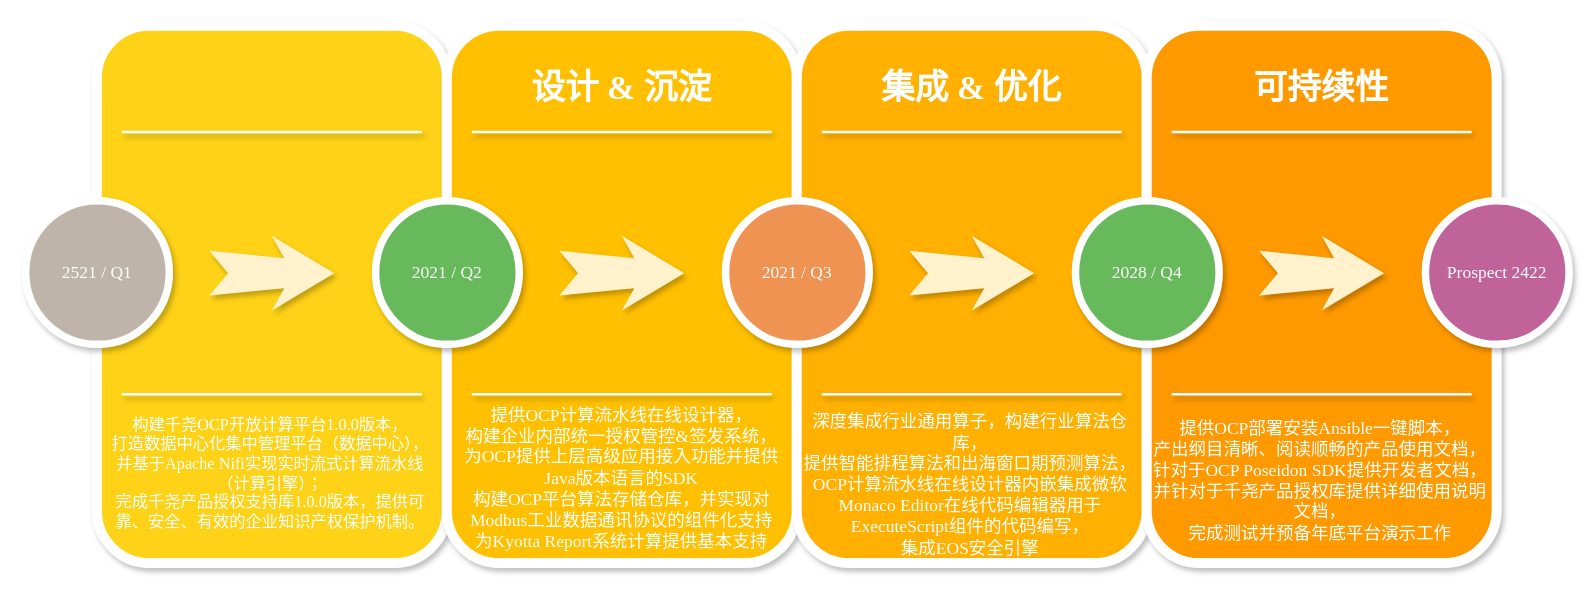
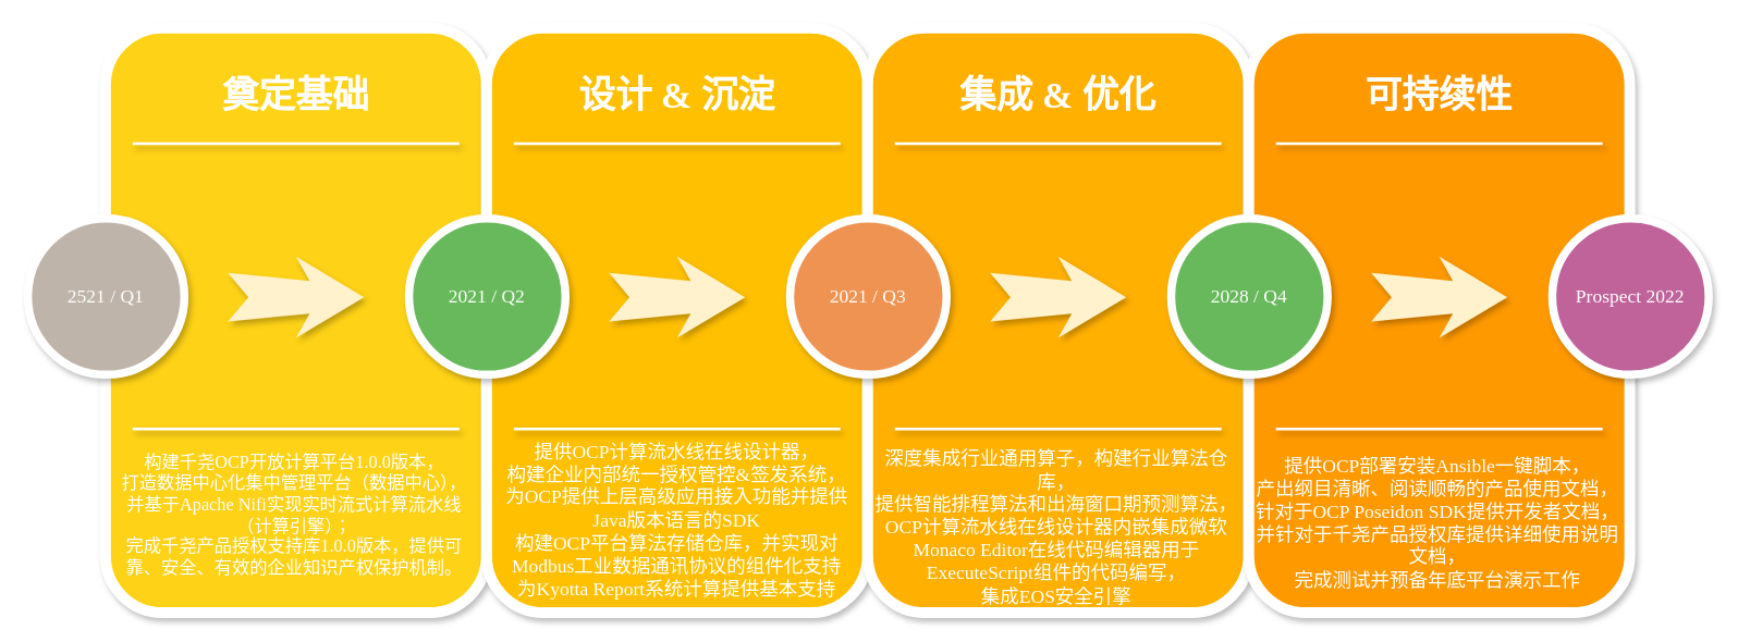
  <mxCell id="0" />
  <mxCell id="1" parent="0" />
  <mxCell id="2" value="" style="whiteSpace=wrap;html=1;rounded=1;shadow=1;strokeWidth=8;fontSize=20;align=center;fillColor=#FED217;strokeColor=#FFFFFF;fontFamily=Noto Sans SC;fontSource=https%3A%2F%2Ffonts.googleapis.com%2Fcss%3Ffamily%3DNoto%2BSans%2BSC;" parent="1" vertex="1"><mxGeometry x="77" y="20" width="280" height="430" as="geometry" /></mxCell>
+ <mxCell id="3" value="奠定基础" style="text;html=1;strokeColor=none;fillColor=none;align=center;verticalAlign=middle;whiteSpace=wrap;rounded=0;shadow=1;fontSize=27;fontColor=#FFFFFF;fontStyle=1;fontFamily=Noto Sans SC;fontSource=https%3A%2F%2Ffonts.googleapis.com%2Fcss%3Ffamily%3DNoto%2BSans%2BSC;" parent="1" vertex="1"><mxGeometry x="77" y="40" width="280" height="60" as="geometry" /></mxCell>
  <mxCell id="4" value="&lt;div style=&quot;font-size: 13px&quot;&gt;&lt;font style=&quot;font-size: 13px&quot;&gt;构建千尧OCP开放计算平台1.0.0版本，&lt;/font&gt;&lt;/div&gt;&lt;div style=&quot;font-size: 13px&quot;&gt;&lt;font style=&quot;font-size: 13px&quot;&gt;打造数据中心化集中管理平台（数据中心），&lt;/font&gt;&lt;/div&gt;&lt;div style=&quot;font-size: 13px&quot;&gt;&lt;font style=&quot;font-size: 13px&quot;&gt;并基于Apache Nifi实现实时流式计算流水线（计算引擎）；&lt;/font&gt;&lt;/div&gt;&lt;div style=&quot;font-size: 13px&quot;&gt;&lt;font style=&quot;font-size: 13px&quot;&gt;完成千尧产品授权支持库1.0.0版本，提供可靠、安全、有效的企业知识产权保护机制。&lt;/font&gt;&lt;/div&gt;" style="text;html=1;strokeColor=none;fillColor=none;align=center;verticalAlign=middle;whiteSpace=wrap;rounded=0;shadow=1;fontSize=14;fontColor=#FFFFFF;fontFamily=Noto Sans SC;fontSource=https%3A%2F%2Ffonts.googleapis.com%2Fcss%3Ffamily%3DNoto%2BSans%2BSC;" parent="1" vertex="1"><mxGeometry x="81" y="325" width="270" height="105" as="geometry" /></mxCell>
  <mxCell id="5" value="" style="line;strokeWidth=2;html=1;rounded=0;shadow=1;fontSize=27;align=center;fillColor=none;strokeColor=#FFFFFF;fontFamily=Noto Sans SC;fontSource=https%3A%2F%2Ffonts.googleapis.com%2Fcss%3Ffamily%3DNoto%2BSans%2BSC;" parent="1" vertex="1"><mxGeometry x="97" y="100" width="240" height="10" as="geometry" /></mxCell>
  <mxCell id="6" value="" style="line;strokeWidth=2;html=1;rounded=0;shadow=1;fontSize=27;align=center;fillColor=none;strokeColor=#FFFFFF;fontFamily=Noto Sans SC;fontSource=https%3A%2F%2Ffonts.googleapis.com%2Fcss%3Ffamily%3DNoto%2BSans%2BSC;" parent="1" vertex="1"><mxGeometry x="97" y="310" width="240" height="10" as="geometry" /></mxCell>
  <mxCell id="7" value="2521 / Q1" style="ellipse;whiteSpace=wrap;html=1;rounded=0;shadow=1;strokeWidth=6;fontSize=14;align=center;fillColor=#BFB4A9;strokeColor=#FFFFFF;fontColor=#FFFFFF;fontFamily=Noto Sans SC;fontSource=https%3A%2F%2Ffonts.googleapis.com%2Fcss%3Ffamily%3DNoto%2BSans%2BSC;" parent="1" vertex="1"><mxGeometry x="20" y="160" width="115" height="115" as="geometry" /></mxCell>
  <mxCell id="8" value="" style="html=1;shadow=1;dashed=0;align=center;verticalAlign=middle;shape=mxgraph.arrows2.stylisedArrow;dy=0.6;dx=40;notch=15;feather=0.4;rounded=0;strokeWidth=1;fontSize=27;strokeColor=none;fillColor=#fff2cc;fontFamily=Noto Sans SC;fontSource=https%3A%2F%2Ffonts.googleapis.com%2Fcss%3Ffamily%3DNoto%2BSans%2BSC;" parent="1" vertex="1"><mxGeometry x="167" y="188" width="100" height="60" as="geometry" /></mxCell>
  <mxCell id="9" value="" style="whiteSpace=wrap;html=1;rounded=1;shadow=1;strokeWidth=8;fontSize=20;align=center;fillColor=#FFC001;strokeColor=#FFFFFF;fontFamily=Noto Sans SC;fontSource=https%3A%2F%2Ffonts.googleapis.com%2Fcss%3Ffamily%3DNoto%2BSans%2BSC;" parent="1" vertex="1"><mxGeometry x="357" y="20" width="280" height="430" as="geometry" /></mxCell>
  <mxCell id="10" value="设计 &amp;amp; 沉淀" style="text;html=1;strokeColor=none;fillColor=none;align=center;verticalAlign=middle;whiteSpace=wrap;rounded=0;shadow=1;fontSize=27;fontColor=#FFFFFF;fontStyle=1;fontFamily=Noto Sans SC;fontSource=https%3A%2F%2Ffonts.googleapis.com%2Fcss%3Ffamily%3DNoto%2BSans%2BSC;" parent="1" vertex="1"><mxGeometry x="357" y="40" width="280" height="60" as="geometry" /></mxCell>
  <mxCell id="11" value="&lt;div&gt;提供OCP计算流水线在线设计器，&lt;/div&gt;&lt;div&gt;构建企业内部统一授权管控&amp;amp;签发系统，&lt;/div&gt;&lt;div&gt;为OCP提供上层高级应用接入功能并提供Java版本语言的SDK&lt;/div&gt;&lt;div&gt;构建OCP平台算法存储仓库，并实现对Modbus工业数据通讯协议的组件化支持&lt;/div&gt;&lt;div&gt;为Kyotta Report系统计算提供基本支持&lt;/div&gt;" style="text;html=1;strokeColor=none;fillColor=none;align=center;verticalAlign=middle;whiteSpace=wrap;rounded=0;shadow=1;fontSize=14;fontColor=#FFFFFF;fontFamily=Noto Sans SC;fontSource=https%3A%2F%2Ffonts.googleapis.com%2Fcss%3Ffamily%3DNoto%2BSans%2BSC;" parent="1" vertex="1"><mxGeometry x="362" y="345" width="270" height="75" as="geometry" /></mxCell>
  <mxCell id="12" value="" style="line;strokeWidth=2;html=1;rounded=0;shadow=1;fontSize=27;align=center;fillColor=none;strokeColor=#FFFFFF;fontFamily=Noto Sans SC;fontSource=https%3A%2F%2Ffonts.googleapis.com%2Fcss%3Ffamily%3DNoto%2BSans%2BSC;" parent="1" vertex="1"><mxGeometry x="377" y="100" width="240" height="10" as="geometry" /></mxCell>
  <mxCell id="13" value="" style="line;strokeWidth=2;html=1;rounded=0;shadow=1;fontSize=27;align=center;fillColor=none;strokeColor=#FFFFFF;fontFamily=Noto Sans SC;fontSource=https%3A%2F%2Ffonts.googleapis.com%2Fcss%3Ffamily%3DNoto%2BSans%2BSC;" parent="1" vertex="1"><mxGeometry x="377" y="310" width="240" height="10" as="geometry" /></mxCell>
  <mxCell id="14" value="2021 / Q2" style="ellipse;whiteSpace=wrap;html=1;rounded=0;shadow=1;strokeWidth=6;fontSize=14;align=center;fillColor=#68b85c;strokeColor=#FFFFFF;fontColor=#FFFFFF;fontFamily=Noto Sans SC;fontSource=https%3A%2F%2Ffonts.googleapis.com%2Fcss%3Ffamily%3DNoto%2BSans%2BSC;" parent="1" vertex="1"><mxGeometry x="300" y="160" width="115" height="115" as="geometry" /></mxCell>
  <mxCell id="15" value="" style="html=1;shadow=1;dashed=0;align=center;verticalAlign=middle;shape=mxgraph.arrows2.stylisedArrow;dy=0.6;dx=40;notch=15;feather=0.4;rounded=0;strokeWidth=1;fontSize=27;strokeColor=none;fillColor=#fff2cc;fontFamily=Noto Sans SC;fontSource=https%3A%2F%2Ffonts.googleapis.com%2Fcss%3Ffamily%3DNoto%2BSans%2BSC;" parent="1" vertex="1"><mxGeometry x="447" y="188" width="100" height="60" as="geometry" /></mxCell>
  <mxCell id="16" value="" style="whiteSpace=wrap;html=1;rounded=1;shadow=1;strokeWidth=8;fontSize=20;align=center;fillColor=#FFB001;strokeColor=#FFFFFF;fontFamily=Noto Sans SC;fontSource=https%3A%2F%2Ffonts.googleapis.com%2Fcss%3Ffamily%3DNoto%2BSans%2BSC;" parent="1" vertex="1"><mxGeometry x="637" y="20" width="280" height="430" as="geometry" /></mxCell>
  <mxCell id="17" value="集成 &amp;amp; 优化" style="text;html=1;strokeColor=none;fillColor=none;align=center;verticalAlign=middle;whiteSpace=wrap;rounded=0;shadow=1;fontSize=27;fontColor=#FFFFFF;fontStyle=1;fontFamily=Noto Sans SC;fontSource=https%3A%2F%2Ffonts.googleapis.com%2Fcss%3Ffamily%3DNoto%2BSans%2BSC;" parent="1" vertex="1"><mxGeometry x="637" y="40" width="280" height="60" as="geometry" /></mxCell>
  <mxCell id="18" value="&lt;div&gt;深度集成行业通用算子，构建行业算法仓库，&lt;/div&gt;&lt;div&gt;提供智能排程算法和出海窗口期预测算法，&lt;/div&gt;&lt;div&gt;OCP计算流水线在线设计器内嵌集成微软Monaco Editor在线代码编辑器用于ExecuteScript组件的代码编写，&lt;/div&gt;&lt;div&gt;集成EOS安全引擎&lt;/div&gt;" style="text;html=1;strokeColor=none;fillColor=none;align=center;verticalAlign=middle;whiteSpace=wrap;rounded=0;shadow=1;fontSize=14;fontColor=#FFFFFF;fontFamily=Noto Sans SC;fontSource=https%3A%2F%2Ffonts.googleapis.com%2Fcss%3Ffamily%3DNoto%2BSans%2BSC;" parent="1" vertex="1"><mxGeometry x="641" y="345" width="270" height="85" as="geometry" /></mxCell>
  <mxCell id="19" value="" style="line;strokeWidth=2;html=1;rounded=0;shadow=1;fontSize=27;align=center;fillColor=none;strokeColor=#FFFFFF;fontFamily=Noto Sans SC;fontSource=https%3A%2F%2Ffonts.googleapis.com%2Fcss%3Ffamily%3DNoto%2BSans%2BSC;" parent="1" vertex="1"><mxGeometry x="657" y="100" width="240" height="10" as="geometry" /></mxCell>
  <mxCell id="20" value="" style="line;strokeWidth=2;html=1;rounded=0;shadow=1;fontSize=27;align=center;fillColor=none;strokeColor=#FFFFFF;fontFamily=Noto Sans SC;fontSource=https%3A%2F%2Ffonts.googleapis.com%2Fcss%3Ffamily%3DNoto%2BSans%2BSC;" parent="1" vertex="1"><mxGeometry x="657" y="310" width="240" height="10" as="geometry" /></mxCell>
  <mxCell id="21" value="2021 / Q3" style="ellipse;whiteSpace=wrap;html=1;rounded=0;shadow=1;strokeWidth=6;fontSize=14;align=center;fillColor=#EF9353;strokeColor=#FFFFFF;fontColor=#FFFFFF;fontFamily=Noto Sans SC;fontSource=https%3A%2F%2Ffonts.googleapis.com%2Fcss%3Ffamily%3DNoto%2BSans%2BSC;" parent="1" vertex="1"><mxGeometry x="580" y="160" width="115" height="115" as="geometry" /></mxCell>
  <mxCell id="22" value="" style="html=1;shadow=1;dashed=0;align=center;verticalAlign=middle;shape=mxgraph.arrows2.stylisedArrow;dy=0.6;dx=40;notch=15;feather=0.4;rounded=0;strokeWidth=1;fontSize=27;strokeColor=none;fillColor=#fff2cc;fontFamily=Noto Sans SC;fontSource=https%3A%2F%2Ffonts.googleapis.com%2Fcss%3Ffamily%3DNoto%2BSans%2BSC;" parent="1" vertex="1"><mxGeometry x="727" y="188" width="100" height="60" as="geometry" /></mxCell>
  <mxCell id="23" value="" style="whiteSpace=wrap;html=1;rounded=1;shadow=1;strokeWidth=8;fontSize=20;align=center;fillColor=#FE9900;strokeColor=#FFFFFF;fontFamily=Noto Sans SC;fontSource=https%3A%2F%2Ffonts.googleapis.com%2Fcss%3Ffamily%3DNoto%2BSans%2BSC;" parent="1" vertex="1"><mxGeometry x="917" y="20" width="280" height="430" as="geometry" /></mxCell>
  <mxCell id="24" value="可持续性" style="text;html=1;strokeColor=none;fillColor=none;align=center;verticalAlign=middle;whiteSpace=wrap;rounded=0;shadow=1;fontSize=27;fontColor=#FFFFFF;fontStyle=1;fontFamily=Noto Sans SC;fontSource=https%3A%2F%2Ffonts.googleapis.com%2Fcss%3Ffamily%3DNoto%2BSans%2BSC;" parent="1" vertex="1"><mxGeometry x="917" y="40" width="280" height="60" as="geometry" /></mxCell>
  <mxCell id="25" value="&lt;div&gt;提供OCP部署安装Ansible一键脚本，&lt;/div&gt;&lt;div&gt;产出纲目清晰、阅读顺畅的产品使用文档，&lt;/div&gt;&lt;div&gt;针对于OCP Poseidon SDK提供开发者文档，&lt;/div&gt;&lt;div&gt;并针对于千尧产品授权库提供详细使用说明文档，&lt;/div&gt;&lt;div&gt;完成测试并预备年底平台演示工作&lt;/div&gt;" style="text;html=1;strokeColor=none;fillColor=none;align=center;verticalAlign=middle;whiteSpace=wrap;rounded=0;shadow=1;fontSize=14;fontColor=#FFFFFF;fontFamily=Noto Sans SC;fontSource=https%3A%2F%2Ffonts.googleapis.com%2Fcss%3Ffamily%3DNoto%2BSans%2BSC;" parent="1" vertex="1"><mxGeometry x="921" y="340" width="270" height="90" as="geometry" /></mxCell>
  <mxCell id="26" value="" style="line;strokeWidth=2;html=1;rounded=0;shadow=1;fontSize=27;align=center;fillColor=none;strokeColor=#FFFFFF;fontFamily=Noto Sans SC;fontSource=https%3A%2F%2Ffonts.googleapis.com%2Fcss%3Ffamily%3DNoto%2BSans%2BSC;" parent="1" vertex="1"><mxGeometry x="937" y="100" width="240" height="10" as="geometry" /></mxCell>
  <mxCell id="27" value="" style="line;strokeWidth=2;html=1;rounded=0;shadow=1;fontSize=27;align=center;fillColor=none;strokeColor=#FFFFFF;fontFamily=Noto Sans SC;fontSource=https%3A%2F%2Ffonts.googleapis.com%2Fcss%3Ffamily%3DNoto%2BSans%2BSC;" parent="1" vertex="1"><mxGeometry x="937" y="310" width="240" height="10" as="geometry" /></mxCell>
  <mxCell id="28" value="2028 / Q4" style="ellipse;whiteSpace=wrap;html=1;rounded=0;shadow=1;strokeWidth=6;fontSize=14;align=center;fillColor=#68B85C;strokeColor=#FFFFFF;fontColor=#FFFFFF;fontFamily=Noto Sans SC;fontSource=https%3A%2F%2Ffonts.googleapis.com%2Fcss%3Ffamily%3DNoto%2BSans%2BSC;" parent="1" vertex="1"><mxGeometry x="860" y="160" width="115" height="115" as="geometry" /></mxCell>
  <mxCell id="29" value="" style="html=1;shadow=1;dashed=0;align=center;verticalAlign=middle;shape=mxgraph.arrows2.stylisedArrow;dy=0.6;dx=40;notch=15;feather=0.4;rounded=0;strokeWidth=1;fontSize=27;strokeColor=none;fillColor=#fff2cc;fontFamily=Noto Sans SC;fontSource=https%3A%2F%2Ffonts.googleapis.com%2Fcss%3Ffamily%3DNoto%2BSans%2BSC;" parent="1" vertex="1"><mxGeometry x="1007" y="188" width="100" height="60" as="geometry" /></mxCell>
- <mxCell id="30" value="Prospect 2422" style="ellipse;whiteSpace=wrap;html=1;rounded=0;shadow=1;strokeWidth=6;fontSize=14;align=center;fillColor=#BF639A;strokeColor=#FFFFFF;fontColor=#FFFFFF;fontFamily=Noto Sans SC;fontSource=https%3A%2F%2Ffonts.googleapis.com%2Fcss%3Ffamily%3DNoto%2BSans%2BSC;" parent="1" vertex="1"><mxGeometry x="1140" y="160" width="115" height="115" as="geometry" /></mxCell>
+ <mxCell id="30" value="Prospect 2022" style="ellipse;whiteSpace=wrap;html=1;rounded=0;shadow=1;strokeWidth=6;fontSize=14;align=center;fillColor=#BF639A;strokeColor=#FFFFFF;fontColor=#FFFFFF;fontFamily=Noto Sans SC;fontSource=https%3A%2F%2Ffonts.googleapis.com%2Fcss%3Ffamily%3DNoto%2BSans%2BSC;" parent="1" vertex="1"><mxGeometry x="1140" y="160" width="115" height="115" as="geometry" /></mxCell>
